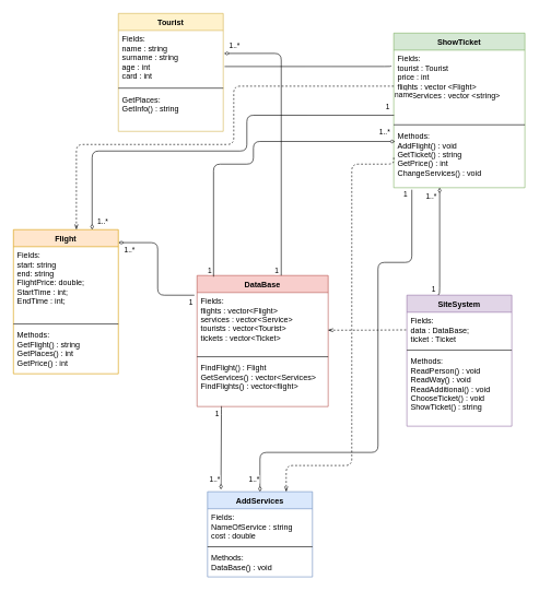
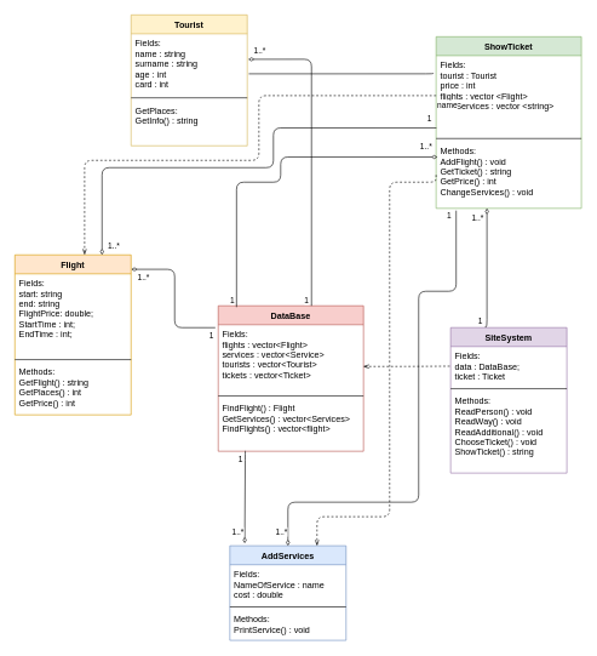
  <mxCell id="0" />
  <mxCell id="1" parent="0" />
  <mxCell id="2" value="Flight" style="swimlane;fontStyle=1;align=center;verticalAlign=top;childLayout=stackLayout;horizontal=1;startSize=26;horizontalStack=0;resizeParent=1;resizeParentMax=0;resizeLast=0;collapsible=1;marginBottom=0;fillColor=#ffe6cc;strokeColor=#d79b00;" parent="1" vertex="1"><mxGeometry x="20" y="350" width="160" height="220" as="geometry" /></mxCell>
  <mxCell id="3" value="Fields:&#10;start: string&#10;end: string&#10;FlightPrice: double;&#10;StartTime : int;&#10;EndTime : int;" style="text;strokeColor=none;fillColor=none;align=left;verticalAlign=top;spacingLeft=4;spacingRight=4;overflow=hidden;rotatable=0;points=[[0,0.5],[1,0.5]];portConstraint=eastwest;" parent="2" vertex="1"><mxGeometry y="26" width="160" height="114" as="geometry" /></mxCell>
  <mxCell id="4" value="" style="line;strokeWidth=1;fillColor=none;align=left;verticalAlign=middle;spacingTop=-1;spacingLeft=3;spacingRight=3;rotatable=0;labelPosition=right;points=[];portConstraint=eastwest;" parent="2" vertex="1"><mxGeometry y="140" width="160" height="8" as="geometry" /></mxCell>
  <mxCell id="5" value="Methods:&#10;GetFlight() : string&#10;GetPlaces() : int&#10;GetPrice() : int" style="text;strokeColor=none;fillColor=none;align=left;verticalAlign=top;spacingLeft=4;spacingRight=4;overflow=hidden;rotatable=0;points=[[0,0.5],[1,0.5]];portConstraint=eastwest;" parent="2" vertex="1"><mxGeometry y="148" width="160" height="72" as="geometry" /></mxCell>
  <mxCell id="6" value="Tourist" style="swimlane;fontStyle=1;align=center;verticalAlign=top;childLayout=stackLayout;horizontal=1;startSize=26;horizontalStack=0;resizeParent=1;resizeParentMax=0;resizeLast=0;collapsible=1;marginBottom=0;fillColor=#fff2cc;strokeColor=#d6b656;" parent="1" vertex="1"><mxGeometry x="180" y="20" width="160" height="180" as="geometry" /></mxCell>
  <mxCell id="7" value="Fields: &#10;name : string&#10;surname : string&#10;age : int&#10;card : int" style="text;strokeColor=none;fillColor=none;align=left;verticalAlign=top;spacingLeft=4;spacingRight=4;overflow=hidden;rotatable=0;points=[[0,0.5],[1,0.5]];portConstraint=eastwest;" parent="6" vertex="1"><mxGeometry y="26" width="160" height="84" as="geometry" /></mxCell>
  <mxCell id="8" value="" style="line;strokeWidth=1;fillColor=none;align=left;verticalAlign=middle;spacingTop=-1;spacingLeft=3;spacingRight=3;rotatable=0;labelPosition=right;points=[];portConstraint=eastwest;" parent="6" vertex="1"><mxGeometry y="110" width="160" height="8" as="geometry" /></mxCell>
  <mxCell id="9" value="GetPlaces:&#10;GetInfo() : string" style="text;strokeColor=none;fillColor=none;align=left;verticalAlign=top;spacingLeft=4;spacingRight=4;overflow=hidden;rotatable=0;points=[[0,0.5],[1,0.5]];portConstraint=eastwest;" parent="6" vertex="1"><mxGeometry y="118" width="160" height="62" as="geometry" /></mxCell>
  <mxCell id="10" value="ShowTicket" style="swimlane;fontStyle=1;align=center;verticalAlign=top;childLayout=stackLayout;horizontal=1;startSize=26;horizontalStack=0;resizeParent=1;resizeParentMax=0;resizeLast=0;collapsible=1;marginBottom=0;fillColor=#d5e8d4;strokeColor=#82b366;" parent="1" vertex="1"><mxGeometry x="600" y="50" width="200" height="236" as="geometry"><mxRectangle x="604" y="140" width="70" height="26" as="alternateBounds" /></mxGeometry></mxCell>
  <mxCell id="11" value="Fields: &#10;tourist : Tourist &#10;price : int&#10;flights : vector &lt;Flight&gt;&#10;AddServices : vector &lt;string&gt;" style="text;strokeColor=none;fillColor=none;align=left;verticalAlign=top;spacingLeft=4;spacingRight=4;overflow=hidden;rotatable=0;points=[[0,0.5],[1,0.5]];portConstraint=eastwest;" parent="10" vertex="1"><mxGeometry y="26" width="200" height="110" as="geometry" /></mxCell>
  <mxCell id="12" value="" style="line;strokeWidth=1;fillColor=none;align=left;verticalAlign=middle;spacingTop=-1;spacingLeft=3;spacingRight=3;rotatable=0;labelPosition=right;points=[];portConstraint=eastwest;" parent="10" vertex="1"><mxGeometry y="136" width="200" height="8" as="geometry" /></mxCell>
  <mxCell id="13" value="Methods:&#10;AddFlight() : void&#10;GetTicket() : string&#10;GetPrice() : int&#10;ChangeServices() : void" style="text;strokeColor=none;fillColor=none;align=left;verticalAlign=top;spacingLeft=4;spacingRight=4;overflow=hidden;rotatable=0;points=[[0,0.5],[1,0.5]];portConstraint=eastwest;" parent="10" vertex="1"><mxGeometry y="144" width="200" height="92" as="geometry" /></mxCell>
  <mxCell id="14" value="SiteSystem" style="swimlane;fontStyle=1;align=center;verticalAlign=top;childLayout=stackLayout;horizontal=1;startSize=26;horizontalStack=0;resizeParent=1;resizeParentMax=0;resizeLast=0;collapsible=1;marginBottom=0;fillColor=#e1d5e7;strokeColor=#9673a6;" parent="1" vertex="1"><mxGeometry x="620" y="450" width="160" height="200" as="geometry" /></mxCell>
  <mxCell id="15" value="Fields: &#10;data : DataBase;&#10;ticket : Ticket" style="text;strokeColor=none;fillColor=none;align=left;verticalAlign=top;spacingLeft=4;spacingRight=4;overflow=hidden;rotatable=0;points=[[0,0.5],[1,0.5]];portConstraint=eastwest;" parent="14" vertex="1"><mxGeometry y="26" width="160" height="54" as="geometry" /></mxCell>
  <mxCell id="16" value="" style="line;strokeWidth=1;fillColor=none;align=left;verticalAlign=middle;spacingTop=-1;spacingLeft=3;spacingRight=3;rotatable=0;labelPosition=right;points=[];portConstraint=eastwest;" parent="14" vertex="1"><mxGeometry y="80" width="160" height="8" as="geometry" /></mxCell>
  <mxCell id="17" value="Methods: &#10;ReadPerson() : void&#10;ReadWay() : void&#10;ReadAdditional() : void&#10;ChooseTicket() : void&#10;ShowTicket() : string" style="text;strokeColor=none;fillColor=none;align=left;verticalAlign=top;spacingLeft=4;spacingRight=4;overflow=hidden;rotatable=0;points=[[0,0.5],[1,0.5]];portConstraint=eastwest;" parent="14" vertex="1"><mxGeometry y="88" width="160" height="112" as="geometry" /></mxCell>
  <mxCell id="18" value="DataBase" style="swimlane;fontStyle=1;align=center;verticalAlign=top;childLayout=stackLayout;horizontal=1;startSize=26;horizontalStack=0;resizeParent=1;resizeParentMax=0;resizeLast=0;collapsible=1;marginBottom=0;fillColor=#f8cecc;strokeColor=#b85450;" parent="1" vertex="1"><mxGeometry x="300" y="420" width="200" height="200" as="geometry"><mxRectangle x="284" y="430" width="90" height="26" as="alternateBounds" /></mxGeometry></mxCell>
  <mxCell id="19" value="Fields: &#10;flights : vector&lt;Flight&gt;&#10;services : vector&lt;Service&gt;&#10;tourists : vector&lt;Tourist&gt;&#10;tickets : vector&lt;Ticket&gt;" style="text;strokeColor=none;fillColor=none;align=left;verticalAlign=top;spacingLeft=4;spacingRight=4;overflow=hidden;rotatable=0;points=[[0,0.5],[1,0.5]];portConstraint=eastwest;" parent="18" vertex="1"><mxGeometry y="26" width="200" height="94" as="geometry" /></mxCell>
  <mxCell id="20" value="" style="line;strokeWidth=1;fillColor=none;align=left;verticalAlign=middle;spacingTop=-1;spacingLeft=3;spacingRight=3;rotatable=0;labelPosition=right;points=[];portConstraint=eastwest;" parent="18" vertex="1"><mxGeometry y="120" width="200" height="8" as="geometry" /></mxCell>
  <mxCell id="21" value="FindFlight() : Flight&#10;GetServices() : vector&lt;Services&gt;&#10;FindFlights() : vector&lt;flight&gt;" style="text;strokeColor=none;fillColor=none;align=left;verticalAlign=top;spacingLeft=4;spacingRight=4;overflow=hidden;rotatable=0;points=[[0,0.5],[1,0.5]];portConstraint=eastwest;" parent="18" vertex="1"><mxGeometry y="128" width="200" height="72" as="geometry" /></mxCell>
  <mxCell id="22" value="AddServices" style="swimlane;fontStyle=1;align=center;verticalAlign=top;childLayout=stackLayout;horizontal=1;startSize=26;horizontalStack=0;resizeParent=1;resizeParentMax=0;resizeLast=0;collapsible=1;marginBottom=0;fillColor=#dae8fc;strokeColor=#6c8ebf;" parent="1" vertex="1"><mxGeometry x="316" y="750" width="160" height="130" as="geometry" /></mxCell>
- <mxCell id="23" value="Fields: &#10;NameOfService : string&#10;cost : double" style="text;strokeColor=none;fillColor=none;align=left;verticalAlign=top;spacingLeft=4;spacingRight=4;overflow=hidden;rotatable=0;points=[[0,0.5],[1,0.5]];portConstraint=eastwest;" parent="22" vertex="1"><mxGeometry y="26" width="160" height="54" as="geometry" /></mxCell>
+ <mxCell id="23" value="Fields: &#10;NameOfService : name&#10;cost : double" style="text;strokeColor=none;fillColor=none;align=left;verticalAlign=top;spacingLeft=4;spacingRight=4;overflow=hidden;rotatable=0;points=[[0,0.5],[1,0.5]];portConstraint=eastwest;" parent="22" vertex="1"><mxGeometry y="26" width="160" height="54" as="geometry" /></mxCell>
  <mxCell id="24" value="" style="line;strokeWidth=1;fillColor=none;align=left;verticalAlign=middle;spacingTop=-1;spacingLeft=3;spacingRight=3;rotatable=0;labelPosition=right;points=[];portConstraint=eastwest;" parent="22" vertex="1"><mxGeometry y="80" width="160" height="8" as="geometry" /></mxCell>
- <mxCell id="25" value="Methods: &#10;DataBase() : void" style="text;strokeColor=none;fillColor=none;align=left;verticalAlign=top;spacingLeft=4;spacingRight=4;overflow=hidden;rotatable=0;points=[[0,0.5],[1,0.5]];portConstraint=eastwest;" parent="22" vertex="1"><mxGeometry y="88" width="160" height="42" as="geometry" /></mxCell>
+ <mxCell id="25" value="Methods: &#10;PrintService() : void" style="text;strokeColor=none;fillColor=none;align=left;verticalAlign=top;spacingLeft=4;spacingRight=4;overflow=hidden;rotatable=0;points=[[0,0.5],[1,0.5]];portConstraint=eastwest;" parent="22" vertex="1"><mxGeometry y="88" width="160" height="42" as="geometry" /></mxCell>
  <mxCell id="26" value="name" style="endArrow=openThin;endFill=0;html=1;edgeStyle=orthogonalEdgeStyle;align=left;verticalAlign=top;exitX=0;exitY=0.5;exitDx=0;exitDy=0;dashed=1;" edge="1" parent="1" source="11"><mxGeometry x="-1" relative="1" as="geometry"><mxPoint x="566" y="260" as="sourcePoint" /><mxPoint x="116" y="350" as="targetPoint" /><Array as="points"><mxPoint x="356" y="131" /><mxPoint x="356" y="220" /><mxPoint x="116" y="220" /></Array></mxGeometry></mxCell>
  <mxCell id="27" value="" style="endArrow=diamondThin;endFill=0;html=1;edgeStyle=orthogonalEdgeStyle;align=left;verticalAlign=top;entryX=1.001;entryY=0.09;entryDx=0;entryDy=0;entryPerimeter=0;exitX=-0.02;exitY=0.043;exitDx=0;exitDy=0;exitPerimeter=0;" edge="1" parent="1" source="19" target="2"><mxGeometry x="-1" relative="1" as="geometry"><mxPoint x="286" y="450" as="sourcePoint" /><mxPoint x="626" y="360" as="targetPoint" /></mxGeometry></mxCell>
  <mxCell id="28" value="1" style="edgeLabel;resizable=0;html=1;align=left;verticalAlign=bottom;" connectable="0" vertex="1" parent="27"><mxGeometry x="-1" relative="1" as="geometry"><mxPoint x="-10" y="19.96" as="offset" /></mxGeometry></mxCell>
  <mxCell id="29" value="1..*" style="edgeLabel;html=1;align=center;verticalAlign=middle;resizable=0;points=[];" vertex="1" connectable="0" parent="27"><mxGeometry x="0.879" y="-2" relative="1" as="geometry"><mxPoint x="3.8" y="12.2" as="offset" /></mxGeometry></mxCell>
  <mxCell id="30" value="" style="endArrow=diamondThin;endFill=0;html=1;edgeStyle=orthogonalEdgeStyle;align=left;verticalAlign=top;entryX=0.35;entryY=0.998;entryDx=0;entryDy=0;entryPerimeter=0;exitX=0.297;exitY=-0.005;exitDx=0;exitDy=0;exitPerimeter=0;" edge="1" parent="1" source="14" target="13"><mxGeometry x="-1" relative="1" as="geometry"><mxPoint x="666" y="399" as="sourcePoint" /><mxPoint x="410" y="300" as="targetPoint" /><Array as="points"><mxPoint x="670" y="449" /></Array></mxGeometry></mxCell>
  <mxCell id="31" value="1" style="edgeLabel;resizable=0;html=1;align=left;verticalAlign=bottom;" connectable="0" vertex="1" parent="30"><mxGeometry x="-1" relative="1" as="geometry"><mxPoint x="-11.52" as="offset" /></mxGeometry></mxCell>
  <mxCell id="32" value="1..*" style="edgeLabel;html=1;align=center;verticalAlign=middle;resizable=0;points=[];" vertex="1" connectable="0" parent="30"><mxGeometry x="0.96" y="2" relative="1" as="geometry"><mxPoint x="-12.0" y="9.43" as="offset" /></mxGeometry></mxCell>
  <mxCell id="33" value="" style="endArrow=none;endFill=0;html=1;edgeStyle=orthogonalEdgeStyle;align=left;verticalAlign=top;exitX=0.5;exitY=0;exitDx=0;exitDy=0;entryX=0.138;entryY=1.033;entryDx=0;entryDy=0;entryPerimeter=0;startArrow=diamondThin;startFill=0;" edge="1" parent="1" source="22" target="13"><mxGeometry x="-1" relative="1" as="geometry"><mxPoint x="582.24" y="680.43" as="sourcePoint" /><mxPoint x="636" y="420" as="targetPoint" /><Array as="points"><mxPoint x="396" y="690" /><mxPoint x="576" y="690" /><mxPoint x="576" y="400" /><mxPoint x="628" y="400" /></Array></mxGeometry></mxCell>
  <mxCell id="34" value="1..*" style="edgeLabel;html=1;align=center;verticalAlign=middle;resizable=0;points=[];" vertex="1" connectable="0" parent="33"><mxGeometry x="0.96" y="2" relative="1" as="geometry"><mxPoint x="-239.6" y="427.4" as="offset" /></mxGeometry></mxCell>
  <mxCell id="35" value="1" style="edgeLabel;html=1;align=center;verticalAlign=middle;resizable=0;points=[];" vertex="1" connectable="0" parent="1"><mxGeometry x="496" y="320" as="geometry"><mxPoint x="121" y="-25" as="offset" /></mxGeometry></mxCell>
  <mxCell id="36" value="" style="endArrow=none;endFill=0;html=1;edgeStyle=orthogonalEdgeStyle;align=left;verticalAlign=top;exitX=-0.02;exitY=0.218;exitDx=0;exitDy=0;exitPerimeter=0;entryX=1.013;entryY=0.655;entryDx=0;entryDy=0;entryPerimeter=0;" edge="1" parent="1" source="11" target="7"><mxGeometry x="-1" y="22" relative="1" as="geometry"><mxPoint x="476" y="120" as="sourcePoint" /><mxPoint x="386" y="50" as="targetPoint" /><Array as="points"><mxPoint x="596" y="101" /></Array><mxPoint x="20" y="-12" as="offset" /></mxGeometry></mxCell>
  <mxCell id="37" value="" style="endArrow=diamondThin;endFill=0;html=1;edgeStyle=orthogonalEdgeStyle;align=left;verticalAlign=top;entryX=0.75;entryY=0;entryDx=0;entryDy=0;exitX=0.002;exitY=0.904;exitDx=0;exitDy=0;exitPerimeter=0;" edge="1" parent="1" source="11" target="2"><mxGeometry x="-1" relative="1" as="geometry"><mxPoint x="596" y="230" as="sourcePoint" /><mxPoint x="176" y="260" as="targetPoint" /><Array as="points"><mxPoint x="376" y="175" /><mxPoint x="376" y="230" /><mxPoint x="140" y="230" /></Array></mxGeometry></mxCell>
  <mxCell id="38" value="1" style="edgeLabel;resizable=0;html=1;align=left;verticalAlign=bottom;" connectable="0" vertex="1" parent="37"><mxGeometry x="-1" relative="1" as="geometry"><mxPoint x="-14.4" y="-5.44" as="offset" /></mxGeometry></mxCell>
  <mxCell id="39" value="1..*" style="edgeLabel;html=1;align=center;verticalAlign=middle;resizable=0;points=[];" vertex="1" connectable="0" parent="37"><mxGeometry x="0.879" y="-2" relative="1" as="geometry"><mxPoint x="18" y="25" as="offset" /></mxGeometry></mxCell>
  <mxCell id="40" value="" style="endArrow=diamondThin;endFill=0;html=1;edgeStyle=orthogonalEdgeStyle;align=left;verticalAlign=top;entryX=0.01;entryY=0.233;entryDx=0;entryDy=0;entryPerimeter=0;exitX=0.126;exitY=0.009;exitDx=0;exitDy=0;exitPerimeter=0;" edge="1" parent="1" source="18" target="13"><mxGeometry x="-1" relative="1" as="geometry"><mxPoint x="326" y="410" as="sourcePoint" /><mxPoint x="586" y="220" as="targetPoint" /><Array as="points"><mxPoint x="325" y="250" /><mxPoint x="386" y="250" /><mxPoint x="386" y="215" /></Array></mxGeometry></mxCell>
  <mxCell id="41" value="1" style="edgeLabel;resizable=0;html=1;align=left;verticalAlign=bottom;" connectable="0" vertex="1" parent="40"><mxGeometry x="-1" relative="1" as="geometry"><mxPoint x="-10" y="-1.8" as="offset" /></mxGeometry></mxCell>
  <mxCell id="42" value="1..*" style="edgeLabel;html=1;align=center;verticalAlign=middle;resizable=0;points=[];" vertex="1" connectable="0" parent="40"><mxGeometry x="0.879" y="-2" relative="1" as="geometry"><mxPoint x="13.2" y="-17.43" as="offset" /></mxGeometry></mxCell>
  <mxCell id="43" value="" style="endArrow=openThin;endFill=0;html=1;edgeStyle=orthogonalEdgeStyle;align=left;verticalAlign=top;exitX=0;exitY=0.5;exitDx=0;exitDy=0;entryX=0.75;entryY=0;entryDx=0;entryDy=0;dashed=1;" edge="1" parent="1" source="13" target="22"><mxGeometry x="-1" relative="1" as="geometry"><mxPoint x="556" y="370" as="sourcePoint" /><mxPoint x="466" y="730" as="targetPoint" /><Array as="points"><mxPoint x="600" y="250" /><mxPoint x="536" y="250" /><mxPoint x="536" y="710" /><mxPoint x="436" y="710" /></Array></mxGeometry></mxCell>
  <mxCell id="44" value="" style="endArrow=diamondThin;endFill=0;html=1;edgeStyle=orthogonalEdgeStyle;align=left;verticalAlign=top;entryX=0.128;entryY=-0.026;entryDx=0;entryDy=0;entryPerimeter=0;exitX=0.186;exitY=0.992;exitDx=0;exitDy=0;exitPerimeter=0;" edge="1" parent="1" source="21" target="22"><mxGeometry x="-1" relative="1" as="geometry"><mxPoint x="376" y="650" as="sourcePoint" /><mxPoint x="246" y="620" as="targetPoint" /><Array as="points"><mxPoint x="337" y="622" /></Array></mxGeometry></mxCell>
  <mxCell id="45" value="1" style="edgeLabel;resizable=0;html=1;align=left;verticalAlign=bottom;" connectable="0" vertex="1" parent="44"><mxGeometry x="-1" relative="1" as="geometry"><mxPoint x="-11.2" y="19.96" as="offset" /></mxGeometry></mxCell>
  <mxCell id="46" value="1..*" style="edgeLabel;html=1;align=center;verticalAlign=middle;resizable=0;points=[];" vertex="1" connectable="0" parent="44"><mxGeometry x="0.879" y="-2" relative="1" as="geometry"><mxPoint x="-8.52" y="-9.41" as="offset" /></mxGeometry></mxCell>
  <mxCell id="47" value="" style="endArrow=diamondThin;endFill=0;html=1;edgeStyle=orthogonalEdgeStyle;align=left;verticalAlign=top;exitX=0.642;exitY=0;exitDx=0;exitDy=0;exitPerimeter=0;entryX=1.008;entryY=0.417;entryDx=0;entryDy=0;entryPerimeter=0;" edge="1" parent="1" source="18" target="7"><mxGeometry x="-1" relative="1" as="geometry"><mxPoint x="366" y="402" as="sourcePoint" /><mxPoint x="428" y="70" as="targetPoint" /><Array as="points"><mxPoint x="428" y="81" /></Array></mxGeometry></mxCell>
  <mxCell id="48" value="1" style="edgeLabel;resizable=0;html=1;align=left;verticalAlign=bottom;" connectable="0" vertex="1" parent="47"><mxGeometry x="-1" relative="1" as="geometry"><mxPoint x="-11.52" as="offset" /></mxGeometry></mxCell>
  <mxCell id="49" value="1..*" style="edgeLabel;html=1;align=center;verticalAlign=middle;resizable=0;points=[];" vertex="1" connectable="0" parent="47"><mxGeometry x="0.96" y="2" relative="1" as="geometry"><mxPoint x="6.6" y="-13.03" as="offset" /></mxGeometry></mxCell>
  <mxCell id="50" value="" style="endArrow=none;endFill=0;html=1;edgeStyle=orthogonalEdgeStyle;align=left;verticalAlign=top;dashed=1;entryX=0;entryY=0.5;entryDx=0;entryDy=0;exitX=0.998;exitY=0.611;exitDx=0;exitDy=0;exitPerimeter=0;startArrow=openThin;startFill=0;" edge="1" parent="1" source="19" target="15"><mxGeometry x="-1" relative="1" as="geometry"><mxPoint x="126" y="660" as="sourcePoint" /><mxPoint x="286" y="660" as="targetPoint" /></mxGeometry></mxCell>
